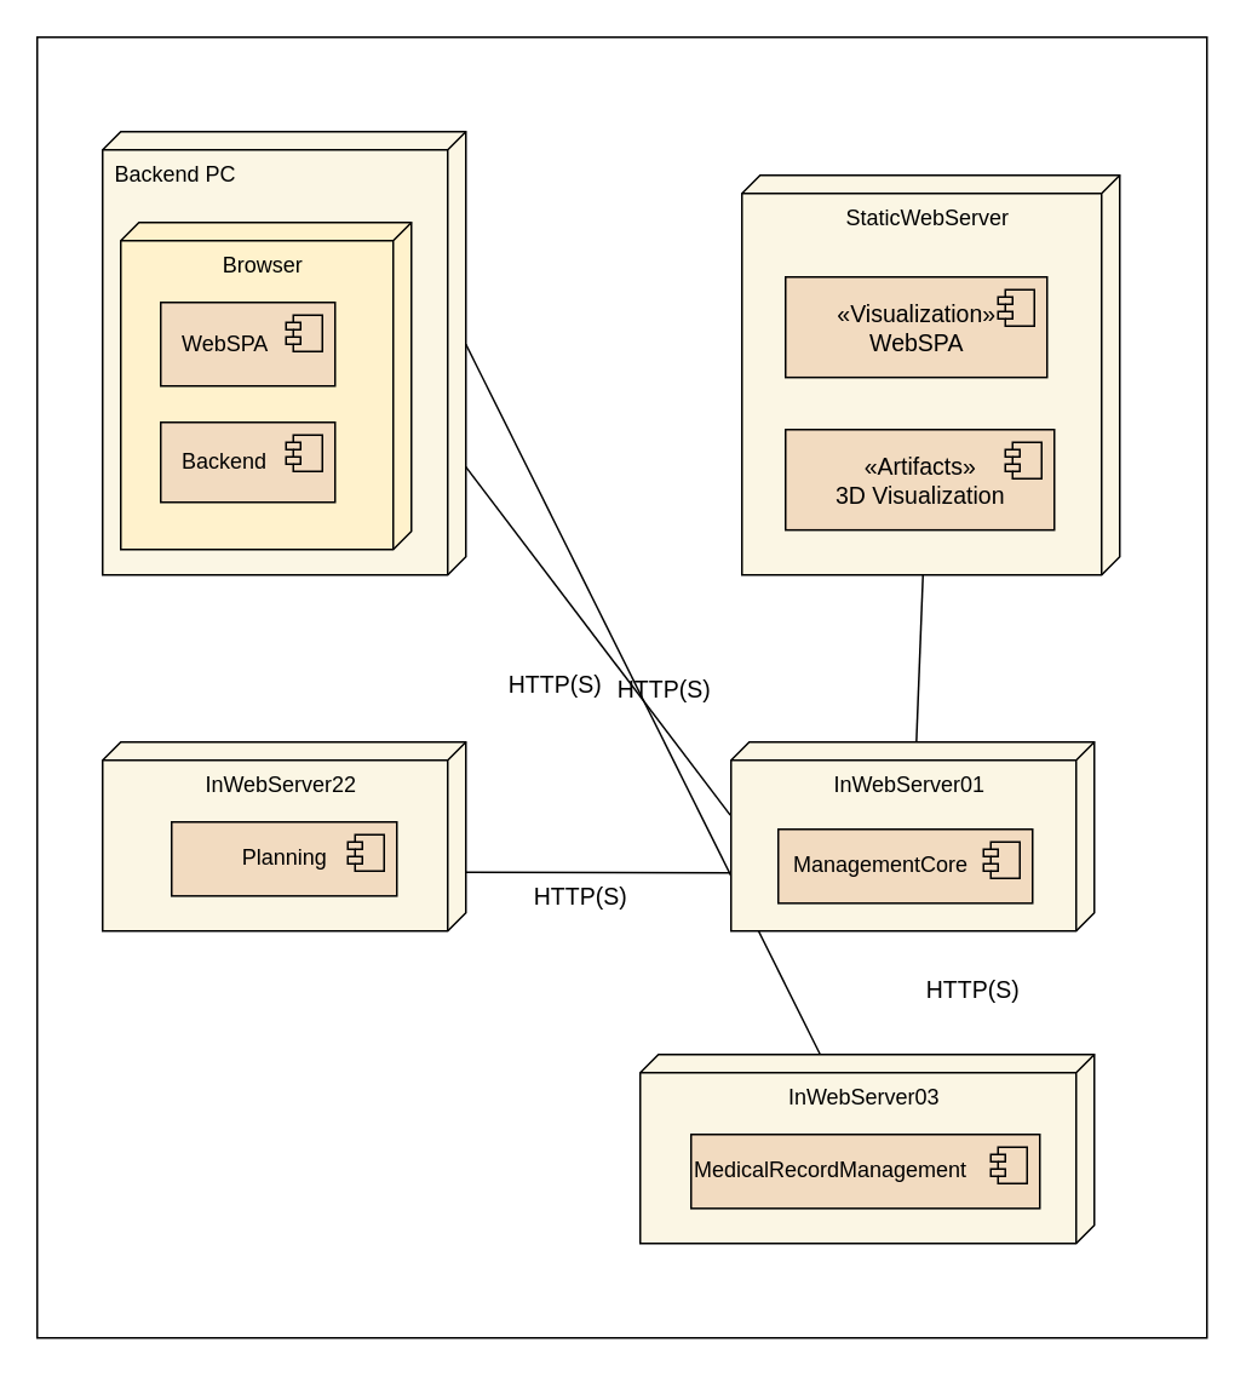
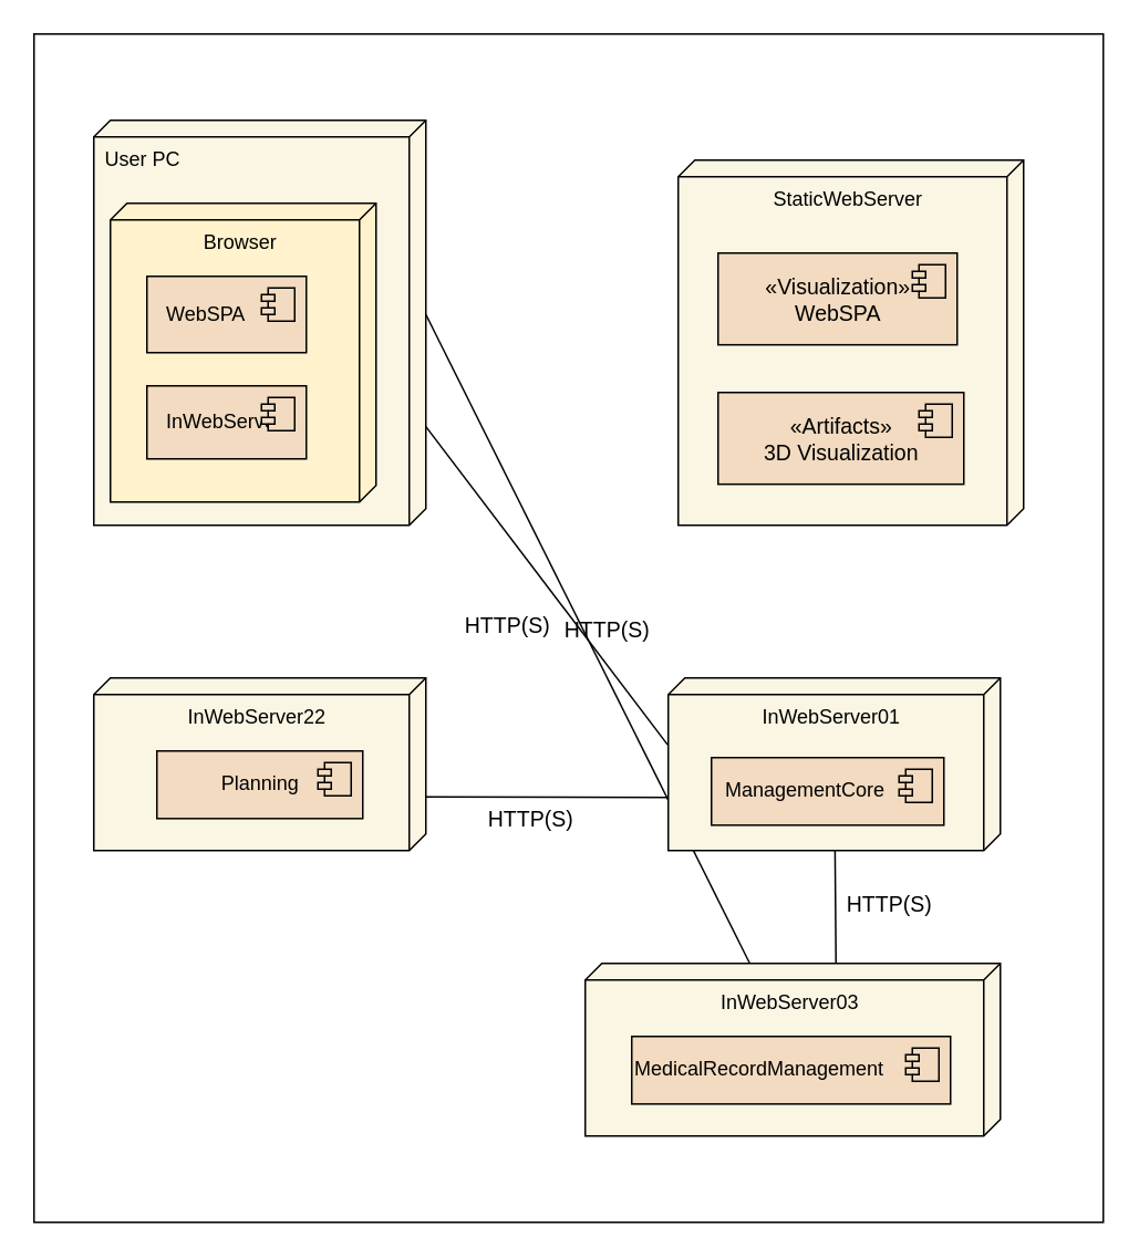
  <mxCell id="0" />
  <mxCell id="1" parent="0" />
  <mxCell id="2" value="" style="html=1;labelBackgroundColor=none;labelBorderColor=none;fillColor=none;whiteSpace=wrap;" parent="1" vertex="1"><mxGeometry x="20" y="20" width="644" height="716" as="geometry" /></mxCell>
  <mxCell id="3" style="edgeStyle=none;html=1;exitX=0.753;exitY=0.003;exitDx=0;exitDy=0;exitPerimeter=0;entryX=0.387;entryY=1.002;entryDx=0;entryDy=0;entryPerimeter=0;fontSize=13;fontColor=#000000;endArrow=none;endFill=0;strokeColor=#000000;" parent="1" source="6" target="15" edge="1"><mxGeometry relative="1" as="geometry" /></mxCell>
  <mxCell id="4" value="HTTP(S)" style="edgeLabel;html=1;align=center;verticalAlign=middle;resizable=0;points=[];fontSize=13;fontColor=#000000;labelBackgroundColor=none;rotation=0;" parent="3" vertex="1" connectable="0"><mxGeometry x="0.117" relative="1" as="geometry"><mxPoint x="-33" y="12" as="offset" /></mxGeometry></mxCell>
  <mxCell id="5" value="HTTP(S)" style="edgeStyle=none;html=1;exitX=0;exitY=0;exitDx=117;exitDy=0;exitPerimeter=0;strokeColor=#000000;fontSize=13;fontColor=#000000;endArrow=none;endFill=0;labelBackgroundColor=none;" parent="1" source="6" target="26" edge="1"><mxGeometry x="0.003" y="13" relative="1" as="geometry"><mxPoint as="offset" /></mxGeometry></mxCell>
- <mxCell id="6" value="Backend PC" style="verticalAlign=top;align=left;shape=cube;size=10;direction=south;fontStyle=0;html=1;boundedLbl=1;spacingLeft=5;fillColor=#FBF6E4;strokeColor=#000000;fontColor=#000000;" parent="1" vertex="1"><mxGeometry x="56" y="72" width="200" height="244" as="geometry" /></mxCell>
+ <mxCell id="6" value="User PC" style="verticalAlign=top;align=left;shape=cube;size=10;direction=south;fontStyle=0;html=1;boundedLbl=1;spacingLeft=5;fillColor=#FBF6E4;strokeColor=#000000;fontColor=#000000;" parent="1" vertex="1"><mxGeometry x="56" y="72" width="200" height="244" as="geometry" /></mxCell>
  <mxCell id="7" value="Browser" style="verticalAlign=top;align=center;shape=cube;size=10;direction=south;html=1;boundedLbl=1;spacingLeft=5;fontColor=#000000;fillColor=#FFF2CC;strokeColor=#000000;" parent="6" vertex="1"><mxGeometry width="160" height="180" relative="1" as="geometry"><mxPoint x="10" y="50" as="offset" /></mxGeometry></mxCell>
  <mxCell id="8" value="&amp;nbsp; &amp;nbsp;WebSPA" style="html=1;dropTarget=0;fillColor=#f2dbc0;strokeColor=#000000;fontColor=#000000;verticalAlign=middle;align=left;" parent="6" vertex="1"><mxGeometry x="32" y="94" width="96" height="46" as="geometry" /></mxCell>
  <mxCell id="9" value="" style="shape=module;jettyWidth=8;jettyHeight=4;fillColor=#f2dbc0;strokeColor=#000000;" parent="8" vertex="1"><mxGeometry x="1" width="20" height="20" relative="1" as="geometry"><mxPoint x="-27" y="7" as="offset" /></mxGeometry></mxCell>
- <mxCell id="10" value="&amp;nbsp; &amp;nbsp;Backend" style="html=1;dropTarget=0;fillColor=#f2dbc0;strokeColor=#000000;fontColor=#000000;verticalAlign=middle;align=left;" parent="6" vertex="1"><mxGeometry x="32" y="160" width="96" height="44" as="geometry" /></mxCell>
+ <mxCell id="10" value="&amp;nbsp; &amp;nbsp;InWebServer" style="html=1;dropTarget=0;fillColor=#f2dbc0;strokeColor=#000000;fontColor=#000000;verticalAlign=middle;align=left;" parent="6" vertex="1"><mxGeometry x="32" y="160" width="96" height="44" as="geometry" /></mxCell>
  <mxCell id="11" value="" style="shape=module;jettyWidth=8;jettyHeight=4;fillColor=#f2dbc0;strokeColor=#000000;" parent="10" vertex="1"><mxGeometry x="1" width="20" height="20" relative="1" as="geometry"><mxPoint x="-27" y="7" as="offset" /></mxGeometry></mxCell>
  <mxCell id="12" style="edgeStyle=none;html=1;exitX=0.692;exitY=0.999;exitDx=0;exitDy=0;exitPerimeter=0;entryX=0.689;entryY=0.003;entryDx=0;entryDy=0;entryPerimeter=0;labelBackgroundColor=none;strokeColor=#000000;fontSize=13;fontColor=#000000;endArrow=none;endFill=0;" parent="1" source="15" target="18" edge="1"><mxGeometry relative="1" as="geometry" /></mxCell>
  <mxCell id="13" value="HTTP(S)" style="edgeLabel;html=1;align=center;verticalAlign=middle;resizable=0;points=[];fontSize=13;fontColor=#000000;labelBackgroundColor=none;" parent="12" vertex="1" connectable="0"><mxGeometry x="0.229" y="-2" relative="1" as="geometry"><mxPoint x="6" y="15" as="offset" /></mxGeometry></mxCell>
- <mxCell id="14" style="edgeStyle=none;html=1;strokeColor=#000000;endArrow=none;endFill=0;" edge="1" parent="1" source="15" target="21"><mxGeometry relative="1" as="geometry"><mxPoint x="502" y="576" as="targetPoint" /></mxGeometry></mxCell>
+ <mxCell id="14" style="edgeStyle=none;html=1;strokeColor=#000000;endArrow=none;endFill=0;entryX=-0.002;entryY=0.396;entryDx=0;entryDy=0;entryPerimeter=0;" edge="1" parent="1" source="15" target="26"><mxGeometry relative="1" as="geometry"><mxPoint x="502" y="576" as="targetPoint" /></mxGeometry></mxCell>
  <mxCell id="15" value="InWebServer01" style="verticalAlign=top;align=center;shape=cube;size=10;direction=south;fontStyle=0;html=1;boundedLbl=1;spacingLeft=5;fillColor=#FBF6E4;strokeColor=#000000;fontColor=#000000;" parent="1" vertex="1"><mxGeometry x="402" y="408" width="200" height="104" as="geometry" /></mxCell>
  <mxCell id="16" value="&amp;nbsp; ManagementCore" style="html=1;dropTarget=0;fillColor=#f2dbc0;strokeColor=#000000;fontColor=#000000;verticalAlign=middle;align=left;" parent="1" vertex="1"><mxGeometry x="428" y="456.003" width="140" height="40.721" as="geometry" /></mxCell>
  <mxCell id="17" value="" style="shape=module;jettyWidth=8;jettyHeight=4;fillColor=#f2dbc0;strokeColor=#000000;" parent="16" vertex="1"><mxGeometry x="1" width="20" height="20" relative="1" as="geometry"><mxPoint x="-27" y="7" as="offset" /></mxGeometry></mxCell>
  <mxCell id="18" value="InWebServer22" style="verticalAlign=top;align=center;shape=cube;size=10;direction=south;fontStyle=0;html=1;boundedLbl=1;spacingLeft=5;fillColor=#FBF6E4;strokeColor=#000000;fontColor=#000000;" parent="1" vertex="1"><mxGeometry x="56" y="408" width="200" height="104" as="geometry" /></mxCell>
  <mxCell id="19" value="Planning" style="html=1;dropTarget=0;fillColor=#f2dbc0;strokeColor=#000000;fontColor=#000000;verticalAlign=middle;align=center;" parent="1" vertex="1"><mxGeometry x="94" y="452" width="124" height="40.72" as="geometry" /></mxCell>
  <mxCell id="20" value="" style="shape=module;jettyWidth=8;jettyHeight=4;fillColor=#f2dbc0;strokeColor=#000000;" parent="19" vertex="1"><mxGeometry x="1" width="20" height="20" relative="1" as="geometry"><mxPoint x="-27" y="7" as="offset" /></mxGeometry></mxCell>
  <mxCell id="21" value="StaticWebServer" style="verticalAlign=top;align=center;shape=cube;size=10;direction=south;fontStyle=0;html=1;boundedLbl=1;spacingLeft=5;fillColor=#FBF6E4;strokeColor=#000000;fontColor=#000000;" parent="1" vertex="1"><mxGeometry x="408" y="96" width="208" height="220" as="geometry" /></mxCell>
  <mxCell id="22" value="«Visualization»&lt;br style=&quot;font-size: 13px;&quot;&gt;&lt;div style=&quot;font-size: 13px;&quot;&gt;&lt;span style=&quot;background-color: initial; font-size: 13px;&quot;&gt;WebSPA&lt;/span&gt;&lt;/div&gt;" style="html=1;dropTarget=0;fillColor=#f2dbc0;strokeColor=#000000;fontColor=#000000;verticalAlign=middle;align=center;fontSize=13;" parent="1" vertex="1"><mxGeometry x="432" y="152" width="144" height="55.28" as="geometry" /></mxCell>
  <mxCell id="23" value="" style="shape=module;jettyWidth=8;jettyHeight=4;fillColor=#f2dbc0;strokeColor=#000000;" parent="22" vertex="1"><mxGeometry x="1" width="20" height="20" relative="1" as="geometry"><mxPoint x="-27" y="7" as="offset" /></mxGeometry></mxCell>
  <mxCell id="24" value="«Artifacts»&lt;br style=&quot;font-size: 13px;&quot;&gt;&lt;div style=&quot;font-size: 13px;&quot;&gt;3D Visualization&lt;/div&gt;" style="html=1;dropTarget=0;fillColor=#f2dbc0;strokeColor=#000000;fontColor=#000000;verticalAlign=middle;align=center;fontSize=13;" parent="1" vertex="1"><mxGeometry x="432" y="236" width="148" height="55.28" as="geometry" /></mxCell>
  <mxCell id="25" value="" style="shape=module;jettyWidth=8;jettyHeight=4;fillColor=#f2dbc0;strokeColor=#000000;" parent="24" vertex="1"><mxGeometry x="1" width="20" height="20" relative="1" as="geometry"><mxPoint x="-27" y="7" as="offset" /></mxGeometry></mxCell>
  <mxCell id="26" value="InWebServer03&lt;br&gt;" style="verticalAlign=top;align=center;shape=cube;size=10;direction=south;fontStyle=0;html=1;boundedLbl=1;spacingLeft=5;fillColor=#FBF6E4;strokeColor=#000000;fontColor=#000000;" vertex="1" parent="1"><mxGeometry x="352" y="580" width="250" height="104" as="geometry" /></mxCell>
  <mxCell id="27" value="MedicalRecordManagement" style="html=1;dropTarget=0;fillColor=#f2dbc0;strokeColor=#000000;fontColor=#000000;verticalAlign=middle;align=left;" vertex="1" parent="1"><mxGeometry x="380" y="624" width="192" height="40.72" as="geometry" /></mxCell>
  <mxCell id="28" value="" style="shape=module;jettyWidth=8;jettyHeight=4;fillColor=#f2dbc0;strokeColor=#000000;" vertex="1" parent="27"><mxGeometry x="1" width="20" height="20" relative="1" as="geometry"><mxPoint x="-27" y="7" as="offset" /></mxGeometry></mxCell>
  <mxCell id="29" value="HTTP(S)" style="edgeLabel;html=1;align=center;verticalAlign=middle;resizable=0;points=[];fontSize=13;fontColor=#000000;labelBackgroundColor=none;" vertex="1" connectable="0" parent="1"><mxGeometry x="352.004" y="496.727" as="geometry"><mxPoint x="182" y="47" as="offset" /></mxGeometry></mxCell>
